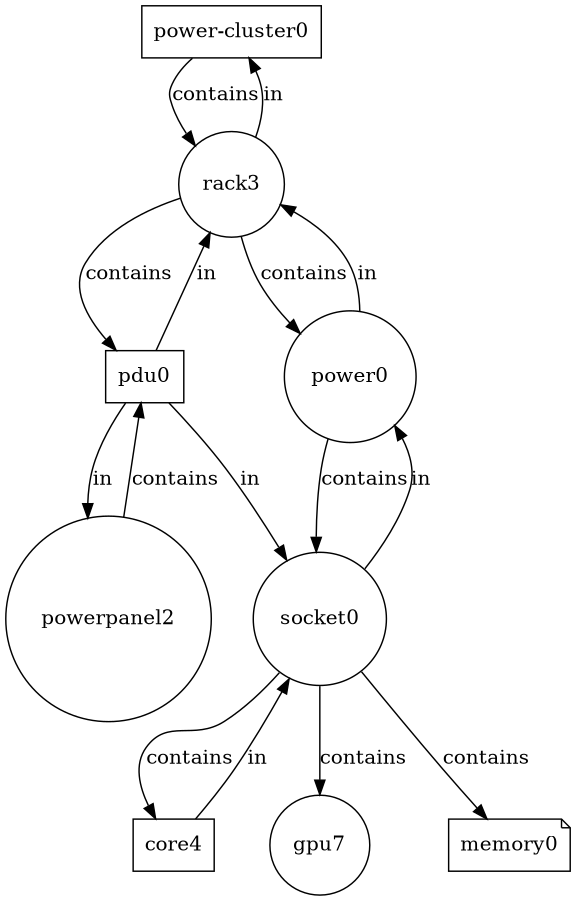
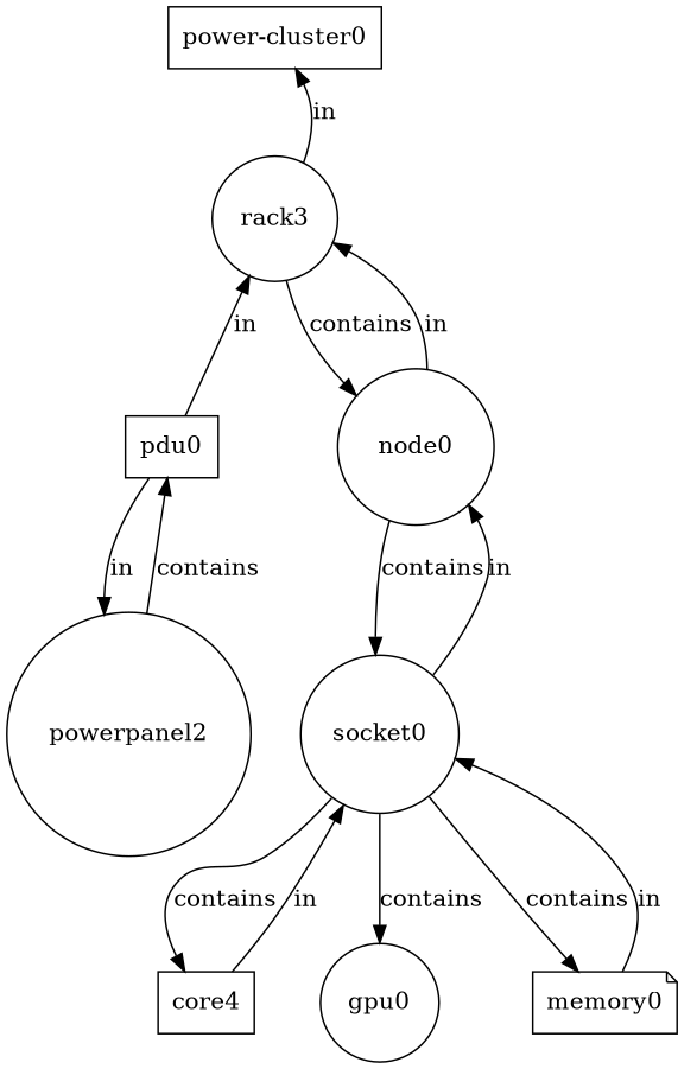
  digraph {
    node [shape=circle]
    n1 [label="power-cluster0" shape=box]
    n2 [label=rack3]
    n3 [label=pdu0 shape=box]
-   n4 [label=power0]
+   n4 [label=node0]
    n5 [label=powerpanel2]
    n6 [label=socket0]
    n7 [label=core4 shape=box]
-   n8 [label=gpu7]
+   n8 [label=gpu0]
    n9 [label=memory0 shape=note]
-   n1 -> n2 [label=contains]
    n2 -> n1 [label=in]
-   n2 -> n3 [label=contains]
    n2 -> n4 [label=contains]
    n3 -> n2 [label=in]
    n3 -> n5 [label=in]
    n4 -> n2 [label=in]
    n4 -> n6 [label=contains]
    n5 -> n3 [label=contains]
    n6 -> n4 [label=in]
    n6 -> n7 [label=contains]
    n6 -> n8 [label=contains]
    n6 -> n9 [label=contains]
    n7 -> n6 [label=in]
-   n3 -> n6 [label=in]
+   n9 -> n6 [label=in]
  }
